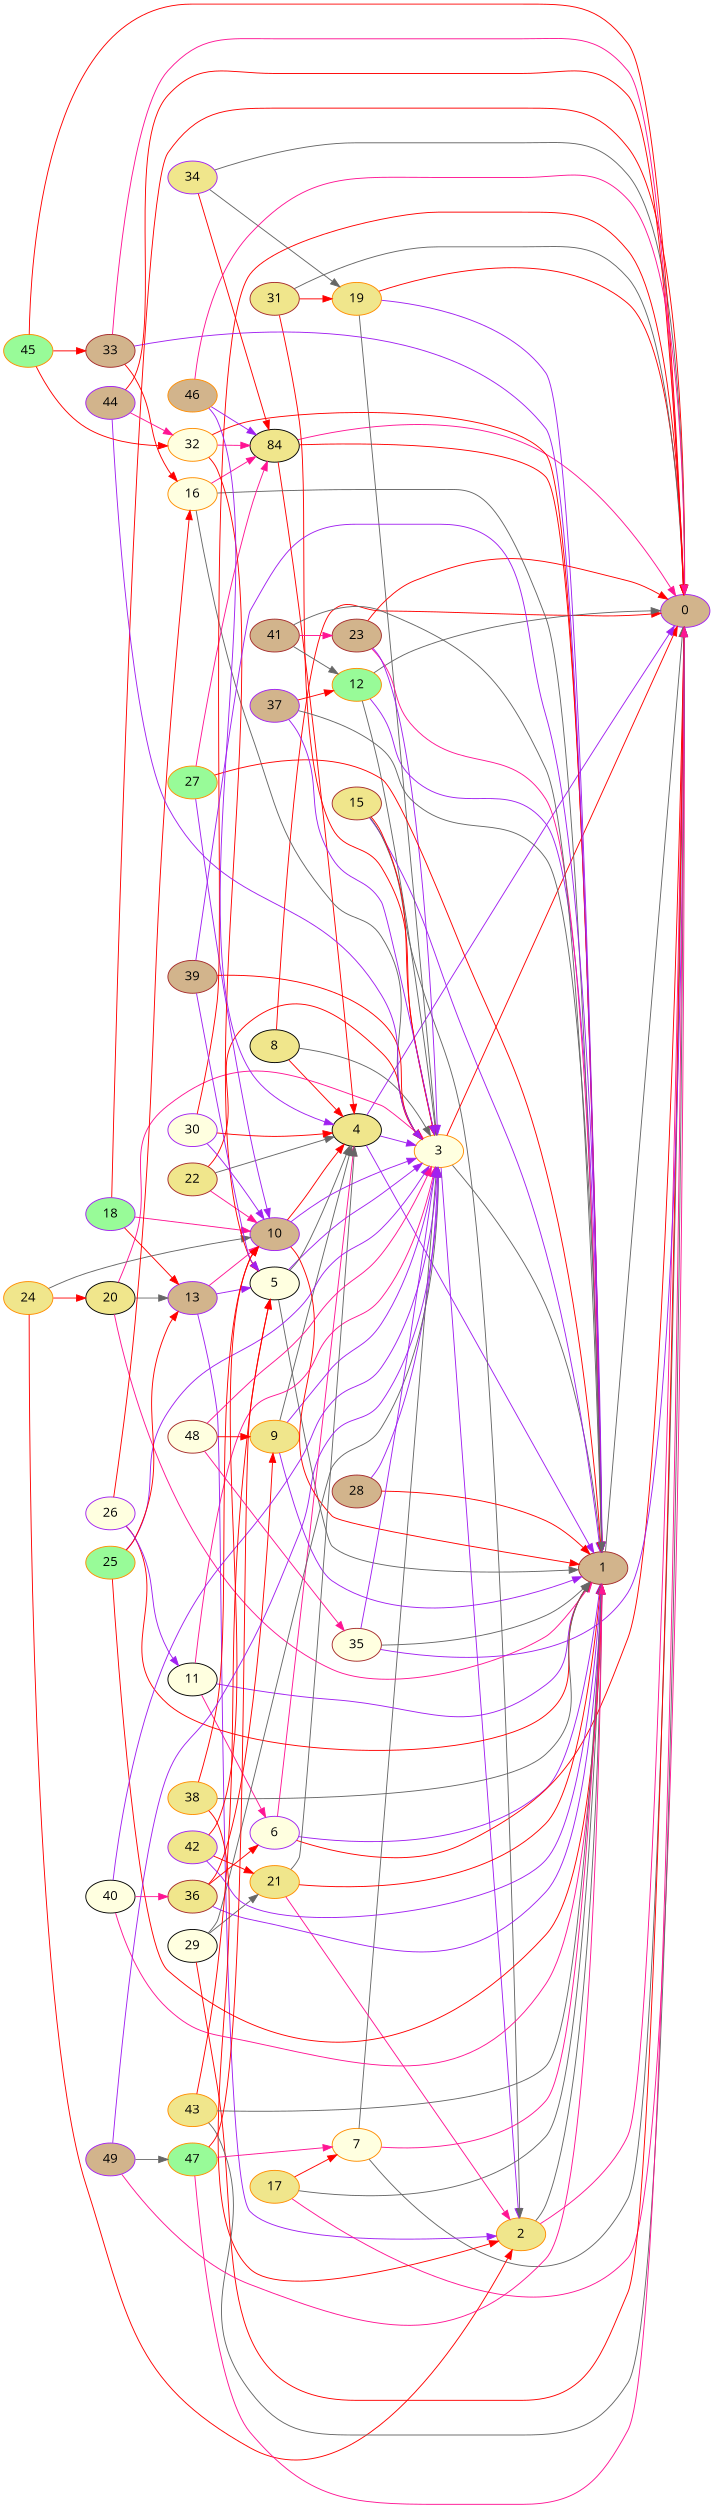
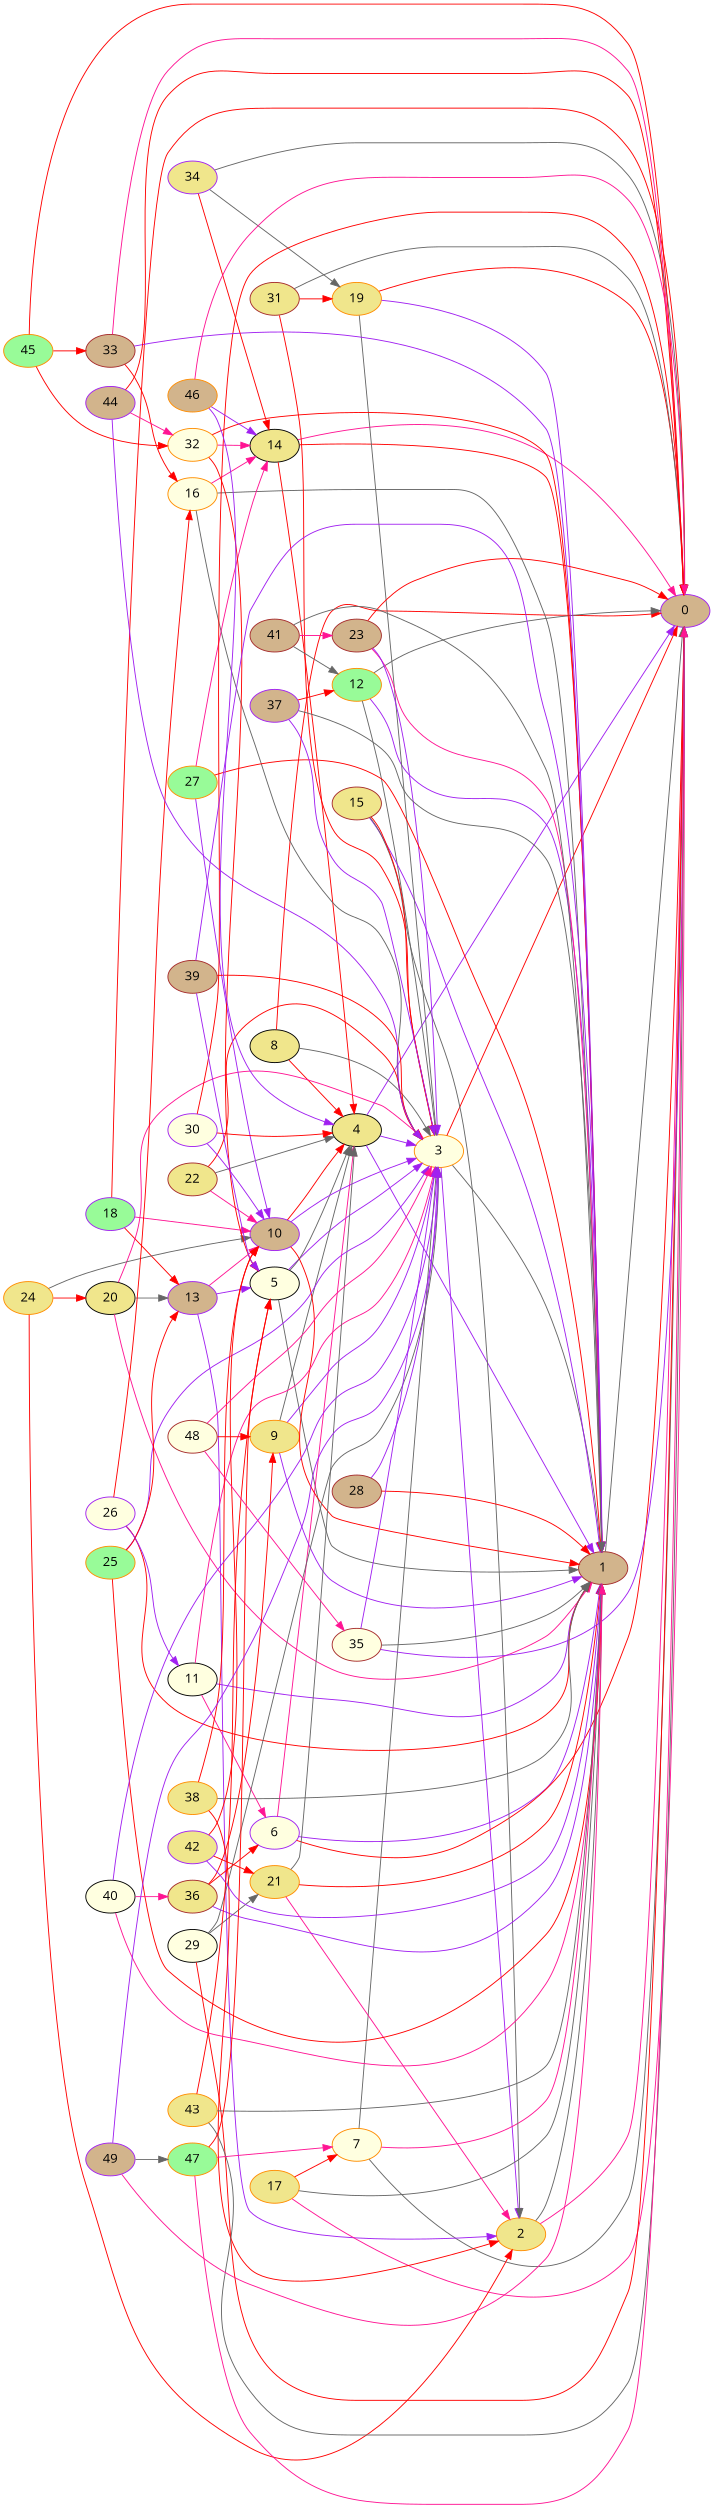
  digraph {
    fontname="Open Sans"
    rankdir=LR
    node [color=darkorange fillcolor=khaki fontname="Open Sans" style=filled]
    edge [color=red fontname="Open Sans"]
    1 [color=brown fillcolor=tan]
    0 [color=purple fillcolor=tan]
    2
    3 [fillcolor=lightyellow]
    4 [color=black]
    5 [color=black fillcolor=lightyellow]
    6 [color=purple fillcolor=lightyellow]
    7 [fillcolor=lightyellow]
    8 [color=black]
    9
    10 [color=purple fillcolor=tan]
    11 [color=black fillcolor=lightyellow]
    12 [fillcolor=palegreen]
    13 [color=purple fillcolor=tan]
-   14 [color=black label=84]
+   14 [color=black]
    15 [color=brown]
    16 [fillcolor=lightyellow]
    17
    18 [color=purple fillcolor=palegreen]
    19
    20 [color=black]
    21
    22 [color=brown]
    23 [color=brown fillcolor=tan]
    24
    25 [fillcolor=palegreen]
    26 [color=purple fillcolor=lightyellow]
    27 [fillcolor=palegreen]
    28 [color=brown fillcolor=tan]
    29 [color=black fillcolor=lightyellow]
    30 [color=purple fillcolor=lightyellow]
    31 [color=brown]
    32 [fillcolor=lightyellow]
    33 [color=brown fillcolor=tan]
    34 [color=purple]
    35 [color=brown fillcolor=lightyellow]
    36 [color=brown]
    37 [color=purple fillcolor=tan]
    38
    39 [color=brown fillcolor=tan]
    40 [color=black fillcolor=lightyellow]
    41 [color=brown fillcolor=tan]
    42 [color=purple]
    43
    44 [color=purple fillcolor=tan]
    45 [fillcolor=palegreen]
    46 [fillcolor=tan]
    47 [fillcolor=palegreen]
    48 [color=brown fillcolor=lightyellow]
    49 [color=purple fillcolor=tan]
    1 -> 0 [color=gray40]
    2 -> 1 [color=gray40]
    2 -> 0 [color=deeppink]
    3 -> 1 [color=gray40]
    3 -> 0
    3 -> 2 [color=purple]
    4 -> 1 [color=purple]
    4 -> 0 [color=purple]
    4 -> 3 [color=purple]
    5 -> 1 [color=gray40]
    5 -> 3 [color=purple]
    5 -> 4 [color=gray40]
    6 -> 1 [color=purple]
    6 -> 0
    6 -> 4 [color=deeppink]
    7 -> 1 [color=deeppink]
    7 -> 0 [color=gray40]
    7 -> 3 [color=gray40]
    8 -> 0
    8 -> 3 [color=gray40]
    8 -> 4
    9 -> 1 [color=purple]
    9 -> 3 [color=purple]
    9 -> 4 [color=gray40]
    10 -> 1
    10 -> 3 [color=purple]
    10 -> 4
    11 -> 1 [color=purple]
    11 -> 3 [color=deeppink]
    11 -> 6 [color=deeppink]
    12 -> 1 [color=purple]
    12 -> 0 [color=gray40]
    12 -> 3 [color=gray40]
    13 -> 2 [color=purple]
    13 -> 5 [color=purple]
    13 -> 10 [color=deeppink]
    14 -> 1
    14 -> 0 [color=deeppink]
    14 -> 4
    15 -> 1 [color=purple]
    15 -> 2 [color=gray40]
    15 -> 3
    16 -> 1 [color=gray40]
    16 -> 3 [color=gray40]
    16 -> 14 [color=deeppink]
    17 -> 1 [color=gray40]
    17 -> 0 [color=deeppink]
    17 -> 7
    18 -> 0
    18 -> 10 [color=deeppink]
    18 -> 13
    19 -> 1 [color=purple]
    19 -> 0
    19 -> 3 [color=gray40]
    20 -> 1 [color=deeppink]
    20 -> 3 [color=deeppink]
    20 -> 13 [color=gray40]
    21 -> 1
    21 -> 2 [color=deeppink]
    21 -> 4 [color=gray40]
    22 -> 3
    22 -> 4 [color=gray40]
    22 -> 10 [color=deeppink]
    23 -> 1 [color=deeppink]
    23 -> 0
    23 -> 3 [color=purple]
    24 -> 2
    24 -> 10 [color=gray40]
    24 -> 20
    25 -> 1
    25 -> 3 [color=purple]
    25 -> 13
    26 -> 1
    26 -> 11 [color=purple]
    26 -> 16
    27 -> 1
    27 -> 10 [color=purple]
    27 -> 14 [color=deeppink]
    28 -> 1
    28 -> 3 [color=purple]
    29 -> 0
    29 -> 3 [color=gray40]
    29 -> 21 [color=gray40]
    30 -> 0
    30 -> 4
    30 -> 10 [color=purple]
    31 -> 0 [color=gray40]
    31 -> 3
    31 -> 19
    32 -> 1
    32 -> 5
    32 -> 14 [color=deeppink]
    33 -> 1 [color=purple]
    33 -> 0 [color=deeppink]
    33 -> 16
    34 -> 0 [color=gray40]
    34 -> 14
    34 -> 19 [color=gray40]
    35 -> 1 [color=gray40]
    35 -> 0 [color=purple]
    35 -> 3 [color=purple]
    36 -> 1 [color=purple]
    36 -> 6
    36 -> 9
    37 -> 1 [color=gray40]
    37 -> 3 [color=purple]
    37 -> 12
    38 -> 1 [color=gray40]
    38 -> 2
    38 -> 10
    39 -> 1 [color=purple]
    39 -> 3
    39 -> 5 [color=purple]
    40 -> 1 [color=deeppink]
    40 -> 3 [color=purple]
    40 -> 36 [color=deeppink]
    41 -> 1 [color=gray40]
    41 -> 12 [color=gray40]
    41 -> 23 [color=deeppink]
    42 -> 1 [color=purple]
    42 -> 10
    42 -> 21
    43 -> 1 [color=gray40]
    43 -> 0 [color=gray40]
    43 -> 5
    44 -> 0
    44 -> 3 [color=purple]
    44 -> 32 [color=deeppink]
    45 -> 0
    45 -> 32
    45 -> 33
    46 -> 0 [color=deeppink]
    46 -> 4 [color=purple]
    46 -> 14 [color=purple]
    47 -> 0 [color=deeppink]
    47 -> 5
    47 -> 7 [color=deeppink]
    48 -> 3 [color=deeppink]
    48 -> 9
    48 -> 35 [color=deeppink]
    49 -> 1 [color=deeppink]
    49 -> 3 [color=purple]
    49 -> 47 [color=gray40]
  }
